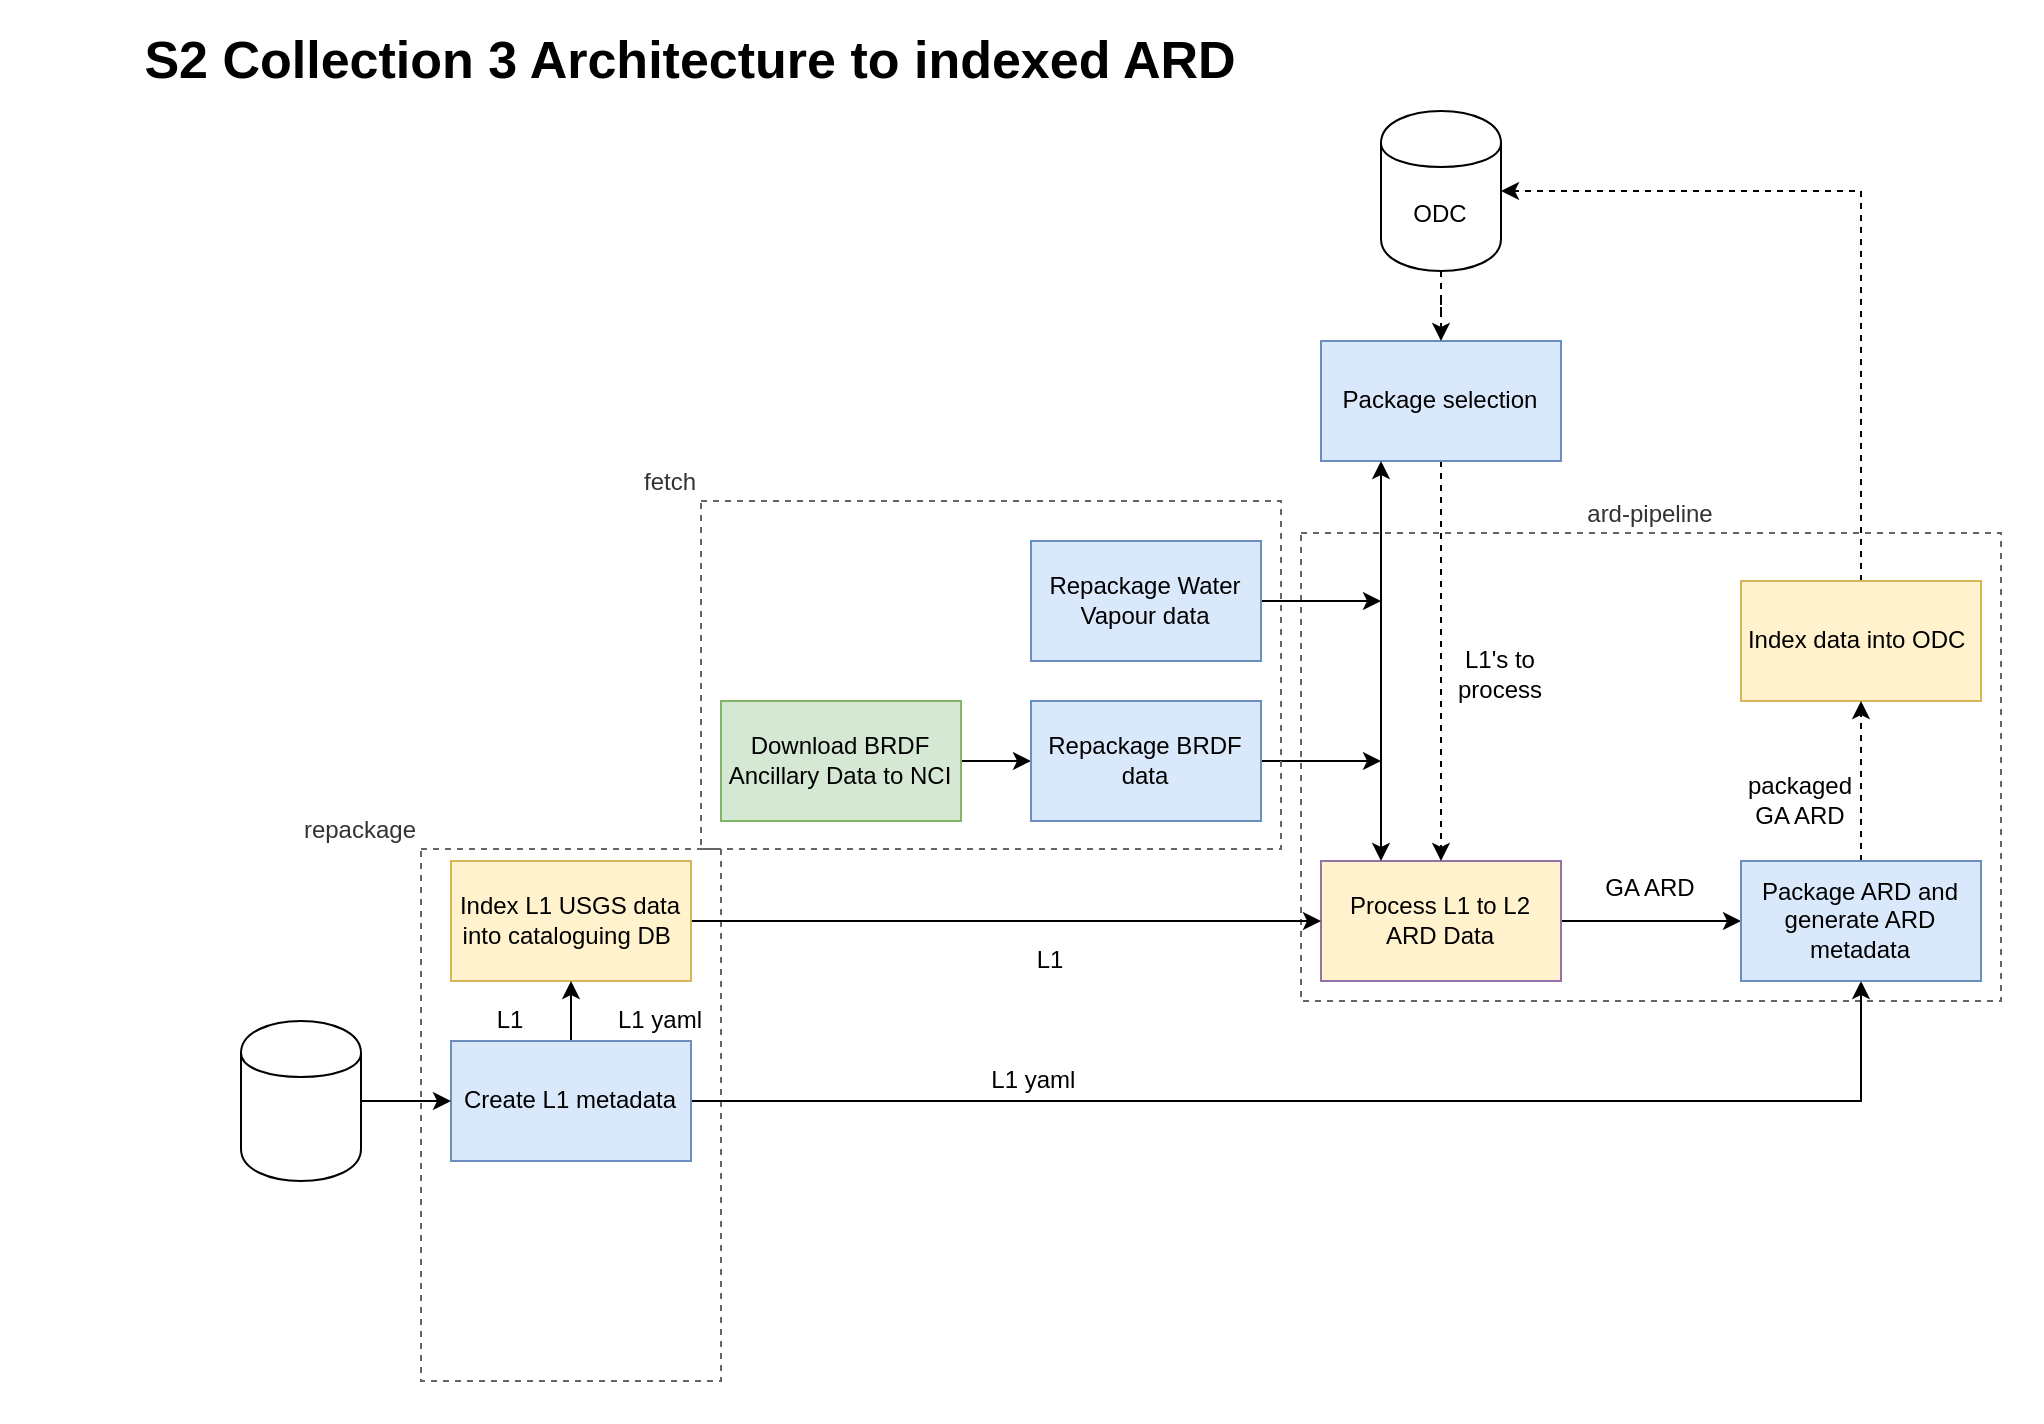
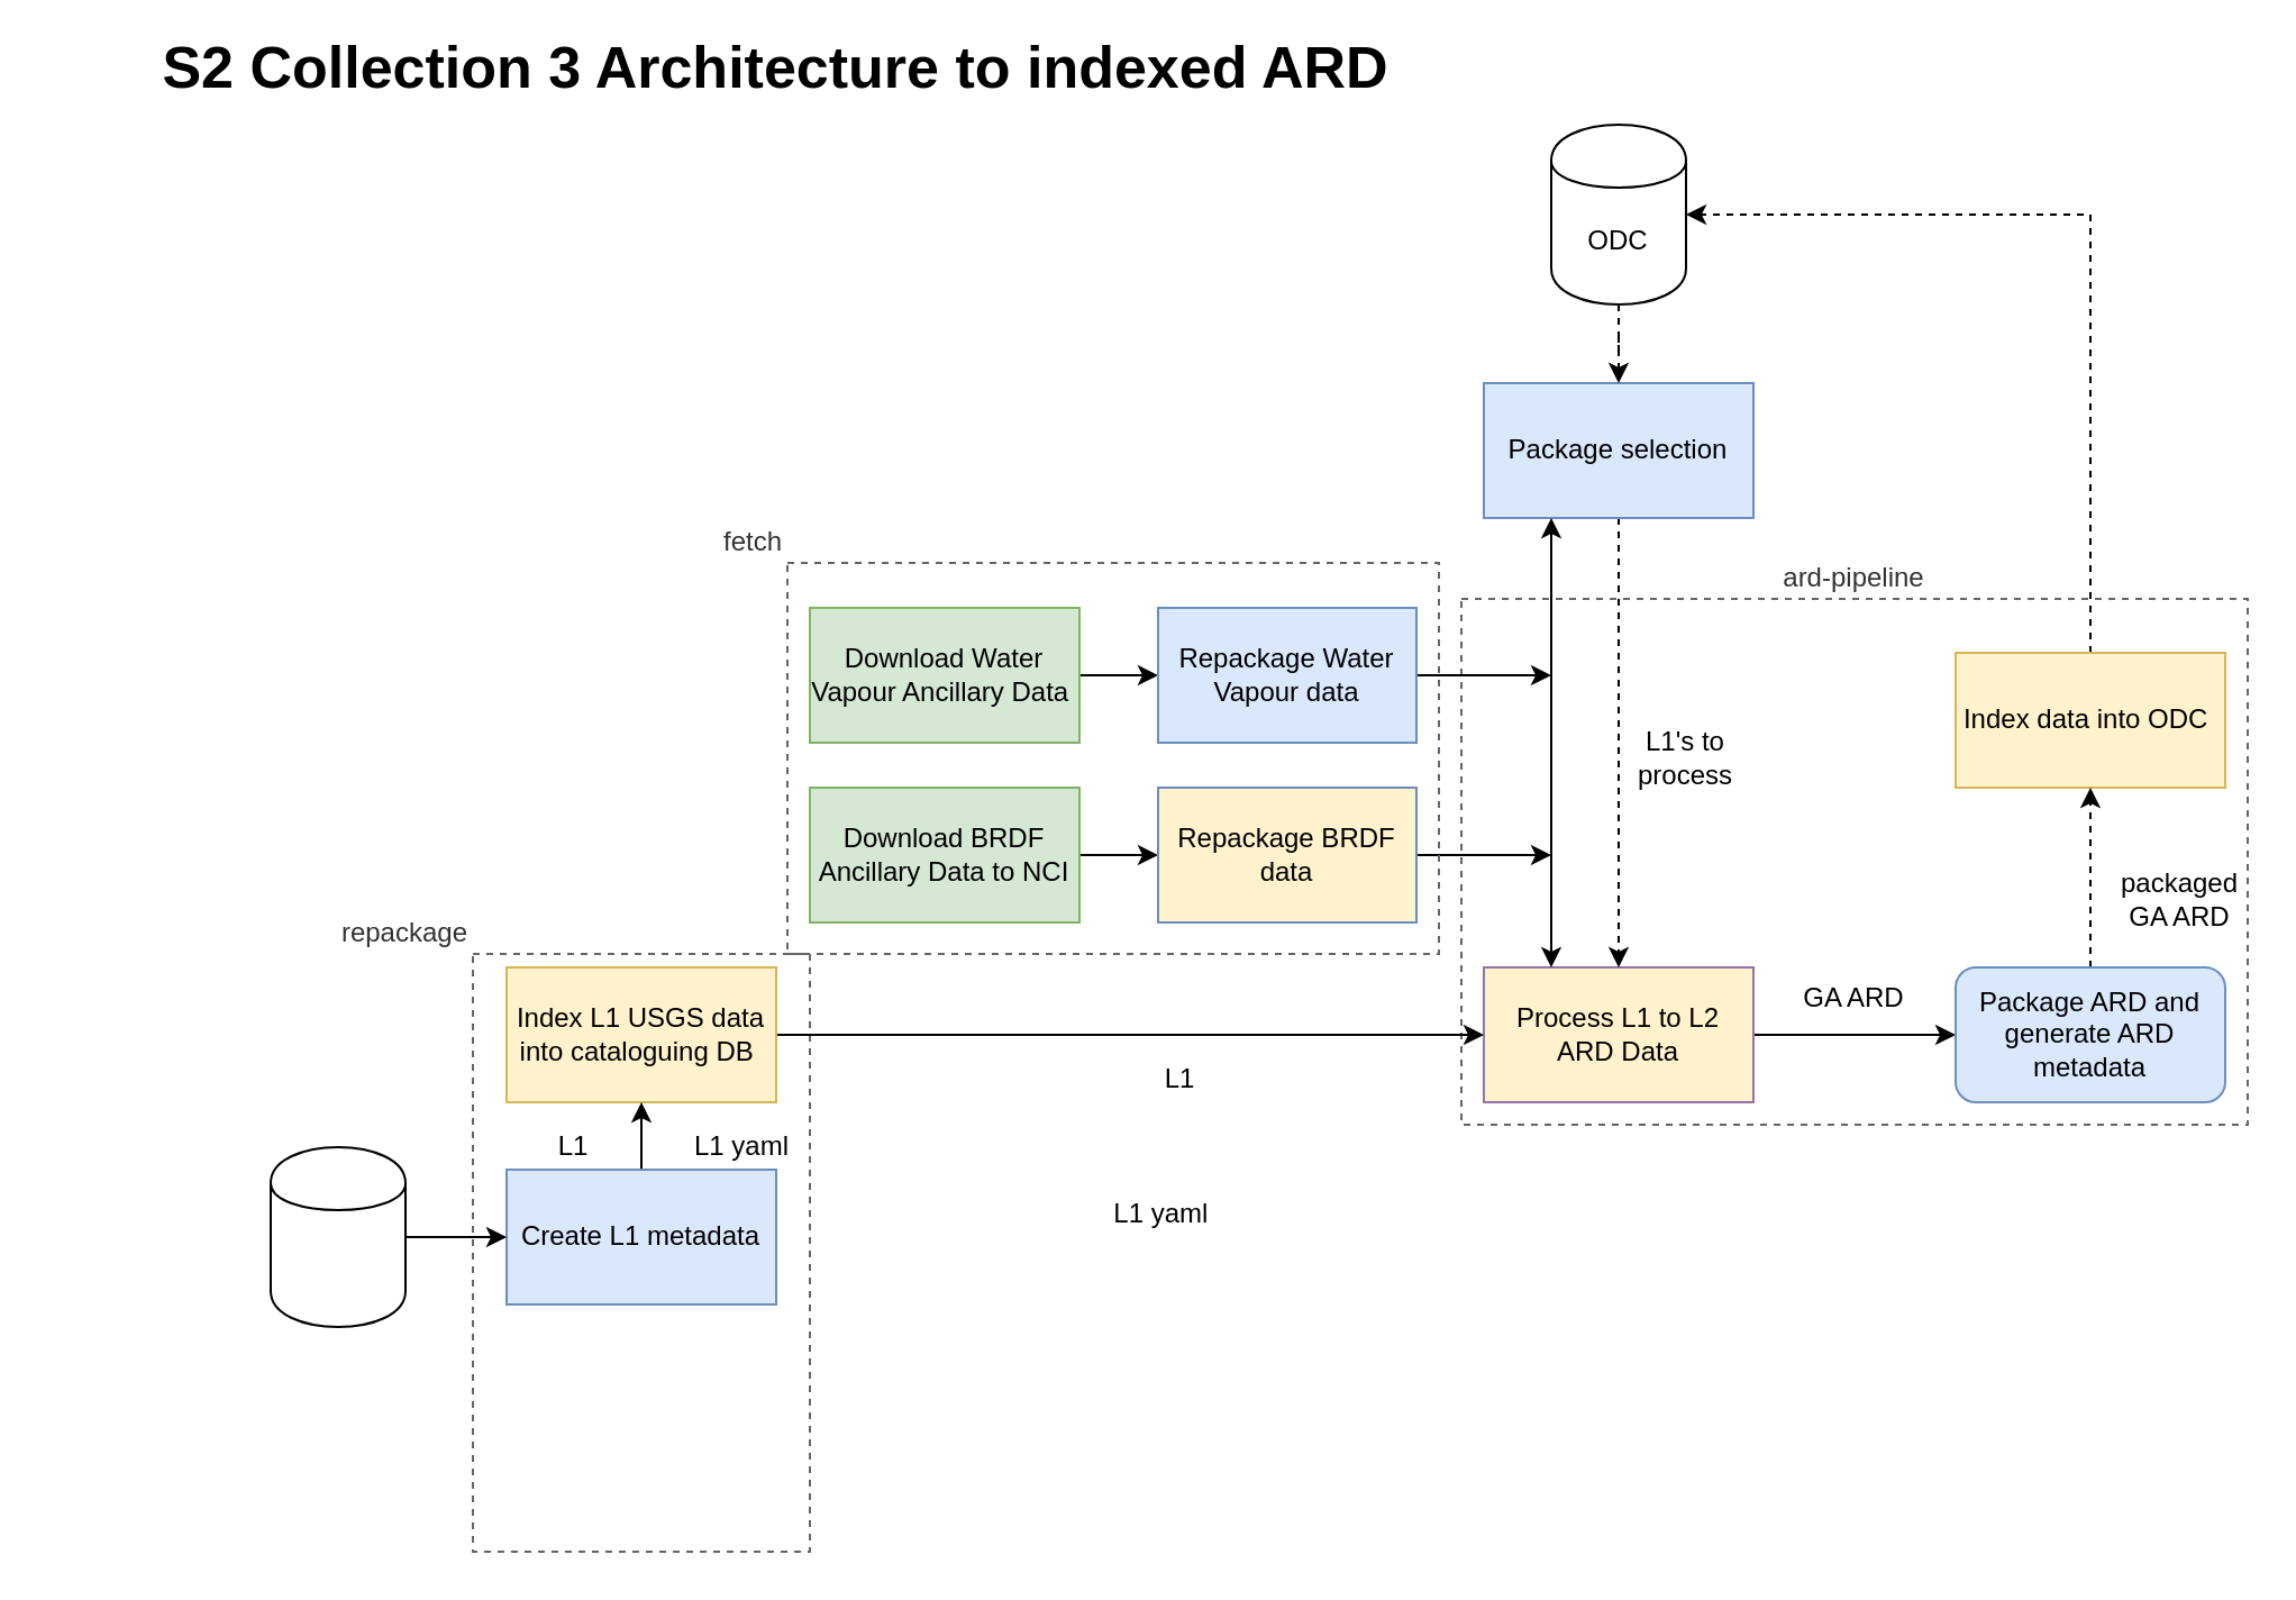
  <mxCell id="0" />
  <mxCell id="1" parent="0" />
  <mxCell id="2" value="repackage" style="rounded=0;whiteSpace=wrap;html=1;glass=0;fillColor=none;fontColor=#333333;strokeColor=#666666;dashed=1;labelPosition=left;verticalLabelPosition=top;align=right;verticalAlign=bottom;" parent="1" vertex="1"><mxGeometry x="210" y="424" width="150" height="266" as="geometry" /></mxCell>
  <mxCell id="3" value="ard-pipeline" style="rounded=0;whiteSpace=wrap;html=1;glass=0;fillColor=none;fontColor=#333333;strokeColor=#666666;dashed=1;labelPosition=center;verticalLabelPosition=top;align=center;verticalAlign=bottom;" parent="1" vertex="1"><mxGeometry x="650" y="266" width="350" height="234" as="geometry" /></mxCell>
  <mxCell id="4" value="S2 Collection 3 Architecture to indexed ARD" style="text;html=1;strokeColor=none;fillColor=none;align=center;verticalAlign=middle;whiteSpace=wrap;rounded=0;fontStyle=1;fontSize=26;" parent="1" vertex="1"><mxGeometry x="20" y="20" width="650" height="20" as="geometry" /></mxCell>
+ <mxCell id="5" style="edgeStyle=orthogonalEdgeStyle;rounded=0;orthogonalLoop=1;jettySize=auto;html=1;" parent="1" source="6" target="8" edge="1"><mxGeometry relative="1" as="geometry" /></mxCell>
+ <mxCell id="6" value="Download Water Vapour Ancillary Data&amp;nbsp;" style="rounded=0;whiteSpace=wrap;html=1;fillColor=#d5e8d4;strokeColor=#82b366;" parent="1" vertex="1"><mxGeometry x="360" y="270" width="120" height="60" as="geometry" /></mxCell>
  <mxCell id="7" style="edgeStyle=orthogonalEdgeStyle;rounded=0;orthogonalLoop=1;jettySize=auto;html=1;exitX=1;exitY=0.5;exitDx=0;exitDy=0;" parent="1" source="8" edge="1"><mxGeometry relative="1" as="geometry"><mxPoint x="690" y="300" as="targetPoint" /></mxGeometry></mxCell>
  <mxCell id="8" value="Repackage Water Vapour data" style="rounded=0;whiteSpace=wrap;html=1;fillColor=#dae8fc;strokeColor=#6c8ebf;" parent="1" vertex="1"><mxGeometry x="515" y="270" width="115" height="60" as="geometry" /></mxCell>
  <mxCell id="9" style="edgeStyle=orthogonalEdgeStyle;rounded=0;orthogonalLoop=1;jettySize=auto;html=1;exitX=0.5;exitY=0;exitDx=0;exitDy=0;entryX=1;entryY=0.5;entryDx=0;entryDy=0;dashed=1;" parent="1" source="10" target="33" edge="1"><mxGeometry relative="1" as="geometry" /></mxCell>
  <mxCell id="10" value="Index data into ODC&amp;nbsp;" style="rounded=0;whiteSpace=wrap;html=1;fillColor=#fff2cc;strokeColor=#d6b656;" parent="1" vertex="1"><mxGeometry x="870" y="290" width="120" height="60" as="geometry" /></mxCell>
  <mxCell id="11" style="edgeStyle=orthogonalEdgeStyle;rounded=0;orthogonalLoop=1;jettySize=auto;html=1;" parent="1" source="12" target="14" edge="1"><mxGeometry relative="1" as="geometry" /></mxCell>
  <mxCell id="12" value="Download BRDF Ancillary Data to NCI" style="rounded=0;whiteSpace=wrap;html=1;fillColor=#d5e8d4;strokeColor=#82b366;" parent="1" vertex="1"><mxGeometry x="360" y="350" width="120" height="60" as="geometry" /></mxCell>
  <mxCell id="13" style="edgeStyle=orthogonalEdgeStyle;rounded=0;orthogonalLoop=1;jettySize=auto;html=1;exitX=1;exitY=0.5;exitDx=0;exitDy=0;" parent="1" source="14" edge="1"><mxGeometry relative="1" as="geometry"><mxPoint x="690" y="380" as="targetPoint" /></mxGeometry></mxCell>
- <mxCell id="14" value="Repackage BRDF data" style="rounded=0;whiteSpace=wrap;html=1;fillColor=#dae8fc;strokeColor=#6c8ebf;" parent="1" vertex="1"><mxGeometry x="515" y="350" width="115" height="60" as="geometry" /></mxCell>
+ <mxCell id="14" value="Repackage BRDF data" style="rounded=0;whiteSpace=wrap;html=1;fillColor=#fff2cc;strokeColor=#6c8ebf;" parent="1" vertex="1"><mxGeometry x="515" y="350" width="115" height="60" as="geometry" /></mxCell>
  <mxCell id="15" style="edgeStyle=orthogonalEdgeStyle;rounded=0;orthogonalLoop=1;jettySize=auto;html=1;exitX=1;exitY=0.5;exitDx=0;exitDy=0;entryX=0;entryY=0.5;entryDx=0;entryDy=0;" parent="1" source="16" target="30" edge="1"><mxGeometry relative="1" as="geometry" /></mxCell>
  <mxCell id="16" value="Process L1&amp;nbsp;to L2 ARD Data" style="rounded=0;whiteSpace=wrap;html=1;fillColor=#fff2cc;strokeColor=#9673a6;" parent="1" vertex="1"><mxGeometry x="660" y="430" width="120" height="60" as="geometry" /></mxCell>
  <mxCell id="17" style="edgeStyle=orthogonalEdgeStyle;rounded=0;orthogonalLoop=1;jettySize=auto;html=1;exitX=1;exitY=0.5;exitDx=0;exitDy=0;entryX=0;entryY=0.5;entryDx=0;entryDy=0;" parent="1" source="18" target="16" edge="1"><mxGeometry relative="1" as="geometry" /></mxCell>
  <mxCell id="18" value="Index L1 USGS data into cataloguing DB&amp;nbsp;" style="rounded=0;whiteSpace=wrap;html=1;fillColor=#fff2cc;strokeColor=#d6b656;" parent="1" vertex="1"><mxGeometry x="225" y="430" width="120" height="60" as="geometry" /></mxCell>
  <mxCell id="19" style="edgeStyle=orthogonalEdgeStyle;rounded=0;orthogonalLoop=1;jettySize=auto;html=1;exitX=0.5;exitY=0;exitDx=0;exitDy=0;" parent="1" edge="1"><mxGeometry relative="1" as="geometry"><mxPoint x="315" y="200" as="targetPoint" /><mxPoint x="315" y="200" as="sourcePoint" /></mxGeometry></mxCell>
  <mxCell id="20" value="GA ARD" style="text;html=1;strokeColor=none;fillColor=none;align=center;verticalAlign=middle;whiteSpace=wrap;rounded=0;" parent="1" vertex="1"><mxGeometry x="790" y="424" width="70" height="40" as="geometry" /></mxCell>
  <mxCell id="21" style="edgeStyle=orthogonalEdgeStyle;rounded=0;orthogonalLoop=1;jettySize=auto;html=1;entryX=0.5;entryY=0;entryDx=0;entryDy=0;dashed=1;" parent="1" source="22" target="16" edge="1"><mxGeometry relative="1" as="geometry" /></mxCell>
  <mxCell id="22" value="Package selection" style="rounded=0;whiteSpace=wrap;html=1;fillColor=#dae8fc;strokeColor=#6c8ebf;" parent="1" vertex="1"><mxGeometry x="660" y="170" width="120" height="60" as="geometry" /></mxCell>
  <mxCell id="23" value="L1" style="text;html=1;strokeColor=none;fillColor=none;align=center;verticalAlign=middle;whiteSpace=wrap;rounded=0;" parent="1" vertex="1"><mxGeometry x="490" y="470" width="70" height="20" as="geometry" /></mxCell>
- <mxCell id="24" style="edgeStyle=orthogonalEdgeStyle;rounded=0;orthogonalLoop=1;jettySize=auto;html=1;exitX=1;exitY=0.5;exitDx=0;exitDy=0;entryX=0.5;entryY=1;entryDx=0;entryDy=0;" parent="1" source="26" target="30" edge="1"><mxGeometry relative="1" as="geometry" /></mxCell>
  <mxCell id="25" value="" style="edgeStyle=orthogonalEdgeStyle;rounded=0;orthogonalLoop=1;jettySize=auto;html=1;" parent="1" source="26" target="18" edge="1"><mxGeometry relative="1" as="geometry" /></mxCell>
  <mxCell id="26" value="Create L1 metadata" style="rounded=0;whiteSpace=wrap;html=1;fillColor=#dae8fc;strokeColor=#6c8ebf;" parent="1" vertex="1"><mxGeometry x="225" y="520" width="120" height="60" as="geometry" /></mxCell>
  <mxCell id="27" value="L1 yaml" style="text;html=1;strokeColor=none;fillColor=none;align=center;verticalAlign=middle;whiteSpace=wrap;rounded=0;" parent="1" vertex="1"><mxGeometry x="280" y="500" width="100" height="20" as="geometry" /></mxCell>
  <mxCell id="28" value="&amp;nbsp;L1 yaml" style="text;html=1;strokeColor=none;fillColor=none;align=center;verticalAlign=middle;whiteSpace=wrap;rounded=0;" parent="1" vertex="1"><mxGeometry x="440" y="530" width="150" height="20" as="geometry" /></mxCell>
  <mxCell id="29" style="edgeStyle=orthogonalEdgeStyle;rounded=0;orthogonalLoop=1;jettySize=auto;html=1;exitX=0.5;exitY=0;exitDx=0;exitDy=0;entryX=0.5;entryY=1;entryDx=0;entryDy=0;dashed=1;" parent="1" source="30" target="10" edge="1"><mxGeometry relative="1" as="geometry" /></mxCell>
- <mxCell id="30" value="Package ARD and generate ARD metadata" style="rounded=0;whiteSpace=wrap;html=1;fillColor=#dae8fc;strokeColor=#6c8ebf;" parent="1" vertex="1"><mxGeometry x="870" y="430" width="120" height="60" as="geometry" /></mxCell>
- <mxCell id="31" value="&lt;span&gt;packaged GA ARD&lt;/span&gt;" style="text;html=1;strokeColor=none;fillColor=none;align=center;verticalAlign=middle;whiteSpace=wrap;rounded=0;" parent="1" vertex="1"><mxGeometry x="870" y="380" width="60" height="40" as="geometry" /></mxCell>
+ <mxCell id="30" value="Package ARD and generate ARD metadata" style="whiteSpace=wrap;html=1;fillColor=#dae8fc;strokeColor=#6c8ebf;rounded=1;" parent="1" vertex="1"><mxGeometry x="870" y="430" width="120" height="60" as="geometry" /></mxCell>
+ <mxCell id="31" value="&lt;span&gt;packaged GA ARD&lt;/span&gt;" style="text;html=1;strokeColor=none;fillColor=none;align=center;verticalAlign=middle;whiteSpace=wrap;rounded=0;" parent="1" vertex="1"><mxGeometry x="940" y="380" width="60" height="40" as="geometry" /></mxCell>
  <mxCell id="32" value="" style="edgeStyle=orthogonalEdgeStyle;rounded=0;orthogonalLoop=1;jettySize=auto;html=1;dashed=1;" parent="1" source="33" target="22" edge="1"><mxGeometry relative="1" as="geometry" /></mxCell>
  <mxCell id="33" value="ODC" style="shape=cylinder;whiteSpace=wrap;html=1;boundedLbl=1;backgroundOutline=1;" parent="1" vertex="1"><mxGeometry x="690" y="55" width="60" height="80" as="geometry" /></mxCell>
  <mxCell id="34" value="" style="endArrow=classic;startArrow=classic;html=1;rounded=0;exitX=0.25;exitY=0;exitDx=0;exitDy=0;entryX=0.25;entryY=1;entryDx=0;entryDy=0;" parent="1" source="16" target="22" edge="1"><mxGeometry width="50" height="50" relative="1" as="geometry"><mxPoint x="655" y="280" as="sourcePoint" /><mxPoint x="705" y="230" as="targetPoint" /></mxGeometry></mxCell>
  <mxCell id="35" value="fetch" style="rounded=0;whiteSpace=wrap;html=1;glass=0;fillColor=none;fontColor=#333333;strokeColor=#666666;dashed=1;labelPosition=left;verticalLabelPosition=top;align=right;verticalAlign=bottom;" parent="1" vertex="1"><mxGeometry x="350" y="250" width="290" height="174" as="geometry" /></mxCell>
  <mxCell id="36" value="L1's to process" style="text;html=1;strokeColor=none;fillColor=none;align=center;verticalAlign=middle;whiteSpace=wrap;rounded=0;" parent="1" vertex="1"><mxGeometry x="720" y="319.5" width="60" height="35" as="geometry" /></mxCell>
  <mxCell id="37" value="L1" style="text;html=1;strokeColor=none;fillColor=none;align=center;verticalAlign=middle;whiteSpace=wrap;rounded=0;" parent="1" vertex="1"><mxGeometry x="220" y="500" width="70" height="20" as="geometry" /></mxCell>
  <mxCell id="38" style="edgeStyle=orthogonalEdgeStyle;rounded=0;orthogonalLoop=1;jettySize=auto;html=1;exitX=1;exitY=0.5;exitDx=0;exitDy=0;entryX=0;entryY=0.5;entryDx=0;entryDy=0;" parent="1" source="39" target="26" edge="1"><mxGeometry relative="1" as="geometry" /></mxCell>
  <mxCell id="39" value="" style="shape=cylinder;whiteSpace=wrap;html=1;boundedLbl=1;backgroundOutline=1;" parent="1" vertex="1"><mxGeometry x="120" y="510" width="60" height="80" as="geometry" /></mxCell>
